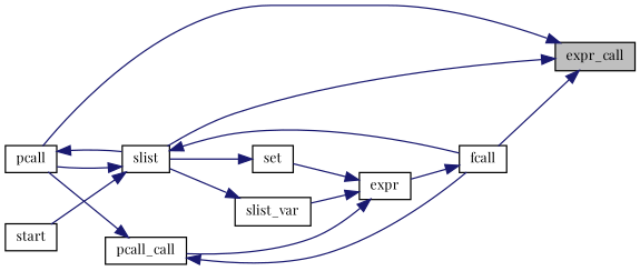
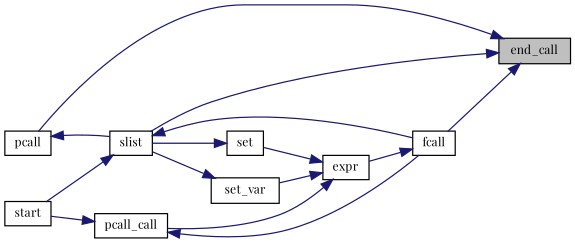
  digraph {
    fontname="Playfair Display"
    rankdir=RL
    node [color=black fillcolor=white fontname="Playfair Display" fontsize=10 shape=record style=filled]
    edge [color=midnightblue dir=back fontname="Playfair Display" fontsize=10 labelfontname="LiberationSans-Regular.ttf" labelfontsize=10 style=solid]
-   n1 [fillcolor=grey75 fontcolor=black height=0.2 label=expr_call width=0.4]
+   n1 [fillcolor=grey75 fontcolor=black height=0.2 label=end_call width=0.4]
    n2 [height=0.2 label=fcall width=0.4]
    n3 [height=0.2 label=pcall width=0.4]
    n4 [height=0.2 label=slist width=0.4]
    n5 [height=0.2 label=expr width=0.4]
    n6 [height=0.2 label=set width=0.4]
-   n7 [height=0.2 label=slist_var width=0.4]
+   n7 [height=0.2 label=set_var width=0.4]
    n8 [height=0.2 label=pcall_call width=0.4]
    n9 [height=0.2 label=start width=0.4]
    n1 -> n2
    n1 -> n3
    n1 -> n4
    n2 -> n5
    n3 -> n4
    n4 -> n2
-   n4 -> n3
    n4 -> n9
    n5 -> n6
    n5 -> n7
    n5 -> n8
    n6 -> n4
    n7 -> n4
    n8 -> n2
-   n8 -> n3
+   n8 -> n9
  }
